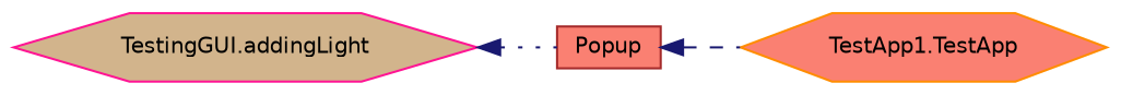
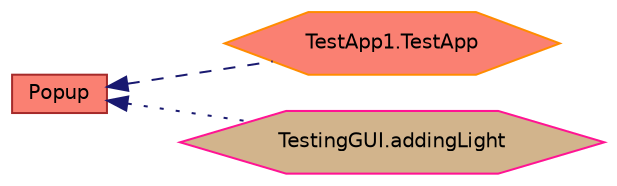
  digraph {
    rankdir=LR
    node [fillcolor=salmon fontname=Helvetica fontsize=10 shape=hexagon style=filled]
    edge [color=midnightblue dir=back fontname=Helvetica fontsize=10 labelfontname=Helvetica labelfontsize=10]
    n1 [color=brown height=0.2 label=Popup shape=box width=0.4]
    n2 [color=darkorange height=0.2 label="TestApp1.TestApp" width=0.4]
    n3 [color=deeppink fillcolor=tan height=0.2 label="TestingGUI.addingLight" width=0.4]
    n1 -> n2 [style=dashed]
-   n3 -> n1 [style=dotted]
+   n1 -> n3 [style=dotted]
  }
